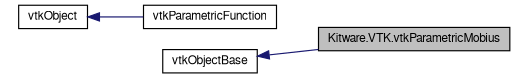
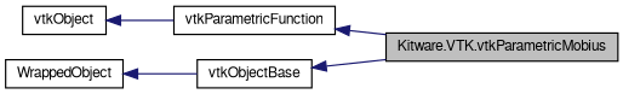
  digraph {
    rankdir=LR
    node [color=black fontname=FreeSans fontsize=10 shape=record]
    edge [color=midnightblue dir=back fontname=FreeSans fontsize=10 labelfontname=FreeSans labelfontsize=10 style=solid]
    n1 [fillcolor=grey75 fontcolor=black height=0.2 label="Kitware.VTK.vtkParametricMobius" style=filled width=0.4]
    n2 [height=0.2 label=vtkParametricFunction width=0.4]
    n3 [height=0.2 label=vtkObject width=0.4]
    n4 [height=0.2 label=vtkObjectBase width=0.4]
+   n5 [height=0.2 label=WrappedObject width=0.4]
+   n2 -> n1
    n3 -> n2
    n4 -> n1
+   n5 -> n4
  }
